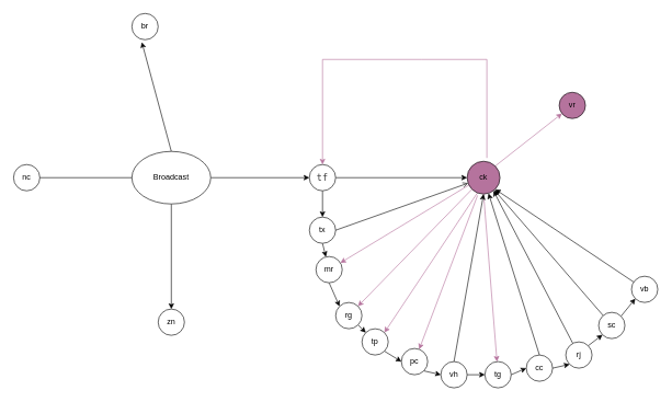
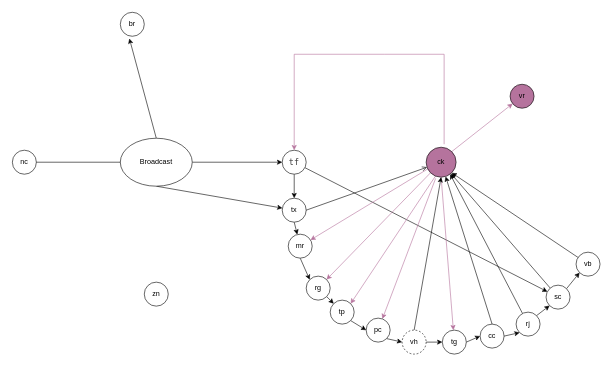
  <mxCell id="0" />
  <mxCell id="1" parent="0" />
- <mxCell id="2" style="rounded=0;orthogonalLoop=1;jettySize=auto;html=1;exitX=0.5;exitY=1;exitDx=0;exitDy=0;entryX=0.5;entryY=0;entryDx=0;entryDy=0;" edge="1" parent="1" source="5" target="10"><mxGeometry relative="1" as="geometry" /></mxCell>
+ <mxCell id="2" style="rounded=0;orthogonalLoop=1;jettySize=auto;html=1;exitX=0.5;exitY=1;exitDx=0;exitDy=0;" edge="1" parent="1" source="5" target="22"><mxGeometry relative="1" as="geometry" /></mxCell>
  <mxCell id="3" style="rounded=0;orthogonalLoop=1;jettySize=auto;html=1;exitX=1;exitY=0.5;exitDx=0;exitDy=0;entryX=0;entryY=0.5;entryDx=0;entryDy=0;" edge="1" parent="1" source="5" target="8"><mxGeometry relative="1" as="geometry" /></mxCell>
  <mxCell id="4" style="rounded=0;orthogonalLoop=1;jettySize=auto;html=1;exitX=0.5;exitY=0;exitDx=0;exitDy=0;entryX=0.379;entryY=1.092;entryDx=0;entryDy=0;entryPerimeter=0;" edge="1" parent="1" source="5" target="9"><mxGeometry relative="1" as="geometry" /></mxCell>
  <mxCell id="5" value="Broadcast" style="ellipse;whiteSpace=wrap;html=1;" vertex="1" parent="1"><mxGeometry x="200" y="230" width="120" height="80" as="geometry" /></mxCell>
- <mxCell id="6" style="rounded=0;orthogonalLoop=1;jettySize=auto;html=1;" edge="1" parent="1" source="8" target="20"><mxGeometry relative="1" as="geometry" /></mxCell>
+ <mxCell id="6" style="rounded=0;orthogonalLoop=1;jettySize=auto;html=1;" edge="1" parent="1" source="8" target="31"><mxGeometry relative="1" as="geometry" /></mxCell>
  <mxCell id="7" style="rounded=0;orthogonalLoop=1;jettySize=auto;html=1;exitX=0.5;exitY=1;exitDx=0;exitDy=0;" edge="1" parent="1" source="8" target="22"><mxGeometry relative="1" as="geometry" /></mxCell>
  <mxCell id="8" value="&lt;div style=&quot;color: rgb(59, 59, 59); background-color: rgb(255, 255, 255); font-family: &amp;quot;Droid Sans Mono&amp;quot;, &amp;quot;monospace&amp;quot;, monospace; font-weight: normal; font-size: 14px; line-height: 19px;&quot;&gt;&lt;div&gt;tf&lt;/div&gt;&lt;/div&gt;" style="ellipse;whiteSpace=wrap;html=1;" vertex="1" parent="1"><mxGeometry x="470" y="250" width="40" height="40" as="geometry" /></mxCell>
  <mxCell id="9" value="br" style="ellipse;whiteSpace=wrap;html=1;" vertex="1" parent="1"><mxGeometry x="200" y="20" width="40" height="40" as="geometry" /></mxCell>
  <mxCell id="10" value="zn" style="ellipse;whiteSpace=wrap;html=1;" vertex="1" parent="1"><mxGeometry x="240" y="470" width="40" height="40" as="geometry" /></mxCell>
  <mxCell id="11" value="nc" style="ellipse;whiteSpace=wrap;html=1;" vertex="1" parent="1"><mxGeometry x="20" y="250" width="40" height="40" as="geometry" /></mxCell>
  <mxCell id="12" style="rounded=0;orthogonalLoop=1;jettySize=auto;html=1;exitX=0;exitY=0.5;exitDx=0;exitDy=0;endArrow=none;" edge="1" parent="1" source="5" target="11"><mxGeometry relative="1" as="geometry" /></mxCell>
  <mxCell id="13" style="rounded=0;orthogonalLoop=1;jettySize=auto;html=1;entryX=0.5;entryY=0;entryDx=0;entryDy=0;strokeColor=#B5739D;" edge="1" parent="1" target="8"><mxGeometry relative="1" as="geometry"><mxPoint x="740" y="240" as="sourcePoint" /><Array as="points"><mxPoint x="740" y="90" /><mxPoint x="640" y="90" /><mxPoint x="490" y="90" /></Array></mxGeometry></mxCell>
  <mxCell id="14" style="edgeStyle=none;rounded=0;orthogonalLoop=1;jettySize=auto;html=1;exitX=1;exitY=0;exitDx=0;exitDy=0;entryX=1;entryY=0;entryDx=0;entryDy=0;strokeColor=#B5739D;" edge="1" parent="1" source="20" target="36"><mxGeometry relative="1" as="geometry" /></mxCell>
  <mxCell id="15" style="edgeStyle=none;rounded=0;orthogonalLoop=1;jettySize=auto;html=1;exitX=1;exitY=0;exitDx=0;exitDy=0;strokeColor=#B5739D;" edge="1" parent="1" source="20" target="37"><mxGeometry relative="1" as="geometry" /></mxCell>
  <mxCell id="16" style="edgeStyle=none;rounded=0;orthogonalLoop=1;jettySize=auto;html=1;exitX=0.317;exitY=1.04;exitDx=0;exitDy=0;strokeColor=#B5739D;exitPerimeter=0;" edge="1" parent="1" source="20" target="39"><mxGeometry relative="1" as="geometry" /></mxCell>
  <mxCell id="17" style="edgeStyle=none;rounded=0;orthogonalLoop=1;jettySize=auto;html=1;exitX=0.5;exitY=1;exitDx=0;exitDy=0;strokeColor=#B5739D;" edge="1" parent="1" source="20" target="41"><mxGeometry relative="1" as="geometry" /></mxCell>
  <mxCell id="18" style="edgeStyle=none;rounded=0;orthogonalLoop=1;jettySize=auto;html=1;exitX=0.083;exitY=0.707;exitDx=0;exitDy=0;strokeColor=#B5739D;exitPerimeter=0;" edge="1" parent="1" source="20" target="43"><mxGeometry relative="1" as="geometry" /></mxCell>
  <mxCell id="19" style="edgeStyle=none;rounded=0;orthogonalLoop=1;jettySize=auto;html=1;exitX=0;exitY=1;exitDx=0;exitDy=0;strokeColor=#B5739D;" edge="1" parent="1" source="20" target="45"><mxGeometry relative="1" as="geometry" /></mxCell>
  <mxCell id="20" value="ck" style="ellipse;whiteSpace=wrap;html=1;fillColor=#B5739D;" vertex="1" parent="1"><mxGeometry x="710" y="245" width="50" height="50" as="geometry" /></mxCell>
  <mxCell id="21" style="edgeStyle=none;rounded=0;orthogonalLoop=1;jettySize=auto;html=1;exitX=0.5;exitY=1;exitDx=0;exitDy=0;" edge="1" parent="1" source="22" target="43"><mxGeometry relative="1" as="geometry" /></mxCell>
  <mxCell id="22" value="tx" style="ellipse;whiteSpace=wrap;html=1;" vertex="1" parent="1"><mxGeometry x="470" y="330" width="40" height="40" as="geometry" /></mxCell>
  <mxCell id="23" style="rounded=0;orthogonalLoop=1;jettySize=auto;html=1;entryX=1;entryY=1;entryDx=0;entryDy=0;" edge="1" parent="1" source="24" target="20"><mxGeometry relative="1" as="geometry" /></mxCell>
  <mxCell id="24" value="vb" style="ellipse;whiteSpace=wrap;html=1;" vertex="1" parent="1"><mxGeometry x="960" y="420" width="40" height="40" as="geometry" /></mxCell>
  <mxCell id="25" style="rounded=0;orthogonalLoop=1;jettySize=auto;html=1;exitX=1;exitY=0.5;exitDx=0;exitDy=0;endArrow=open;" edge="1" parent="1" source="22" target="20"><mxGeometry relative="1" as="geometry" /></mxCell>
  <mxCell id="26" style="rounded=0;orthogonalLoop=1;jettySize=auto;html=1;exitX=0.5;exitY=0;exitDx=0;exitDy=0;" edge="1" parent="1" source="28" target="20"><mxGeometry relative="1" as="geometry" /></mxCell>
  <mxCell id="27" style="edgeStyle=none;rounded=0;orthogonalLoop=1;jettySize=auto;html=1;exitX=1;exitY=0.5;exitDx=0;exitDy=0;entryX=0;entryY=1;entryDx=0;entryDy=0;" edge="1" parent="1" source="28" target="34"><mxGeometry relative="1" as="geometry" /></mxCell>
  <mxCell id="28" value="cc" style="ellipse;whiteSpace=wrap;html=1;" vertex="1" parent="1"><mxGeometry x="800" y="540" width="40" height="40" as="geometry" /></mxCell>
  <mxCell id="29" style="rounded=0;orthogonalLoop=1;jettySize=auto;html=1;" edge="1" parent="1" source="31" target="20"><mxGeometry relative="1" as="geometry" /></mxCell>
  <mxCell id="30" style="edgeStyle=none;rounded=0;orthogonalLoop=1;jettySize=auto;html=1;exitX=1;exitY=0;exitDx=0;exitDy=0;entryX=0;entryY=1;entryDx=0;entryDy=0;" edge="1" parent="1" source="31" target="24"><mxGeometry relative="1" as="geometry" /></mxCell>
  <mxCell id="31" value="&lt;div&gt;sc&lt;/div&gt;" style="ellipse;whiteSpace=wrap;html=1;" vertex="1" parent="1"><mxGeometry x="910" y="475" width="40" height="40" as="geometry" /></mxCell>
  <mxCell id="32" style="rounded=0;orthogonalLoop=1;jettySize=auto;html=1;entryX=0.8;entryY=0.9;entryDx=0;entryDy=0;entryPerimeter=0;" edge="1" parent="1" source="34" target="20"><mxGeometry relative="1" as="geometry" /></mxCell>
  <mxCell id="33" style="edgeStyle=none;rounded=0;orthogonalLoop=1;jettySize=auto;html=1;exitX=1;exitY=0;exitDx=0;exitDy=0;entryX=0;entryY=1;entryDx=0;entryDy=0;" edge="1" parent="1" source="34" target="31"><mxGeometry relative="1" as="geometry" /></mxCell>
  <mxCell id="34" value="rj" style="ellipse;whiteSpace=wrap;html=1;" vertex="1" parent="1"><mxGeometry x="860" y="520" width="40" height="40" as="geometry" /></mxCell>
  <mxCell id="35" style="edgeStyle=none;rounded=0;orthogonalLoop=1;jettySize=auto;html=1;exitX=1;exitY=1;exitDx=0;exitDy=0;entryX=0;entryY=0.5;entryDx=0;entryDy=0;" edge="1" parent="1" source="36" target="39"><mxGeometry relative="1" as="geometry" /></mxCell>
  <mxCell id="36" value="tp" style="ellipse;whiteSpace=wrap;html=1;" vertex="1" parent="1"><mxGeometry x="550" y="500" width="40" height="40" as="geometry" /></mxCell>
  <mxCell id="37" value="&lt;div&gt;vr&lt;/div&gt;" style="ellipse;whiteSpace=wrap;html=1;fillColor=#B5739D;" vertex="1" parent="1"><mxGeometry x="850" y="140" width="40" height="40" as="geometry" /></mxCell>
  <mxCell id="38" style="edgeStyle=none;rounded=0;orthogonalLoop=1;jettySize=auto;html=1;exitX=1;exitY=1;exitDx=0;exitDy=0;entryX=0;entryY=0.5;entryDx=0;entryDy=0;" edge="1" parent="1" source="39" target="48"><mxGeometry relative="1" as="geometry" /></mxCell>
  <mxCell id="39" value="pc" style="ellipse;whiteSpace=wrap;html=1;" vertex="1" parent="1"><mxGeometry x="610" y="530" width="40" height="40" as="geometry" /></mxCell>
  <mxCell id="40" style="edgeStyle=none;rounded=0;orthogonalLoop=1;jettySize=auto;html=1;exitX=1;exitY=0.5;exitDx=0;exitDy=0;entryX=0;entryY=0.5;entryDx=0;entryDy=0;" edge="1" parent="1" source="41" target="28"><mxGeometry relative="1" as="geometry"><mxPoint x="800" y="560" as="targetPoint" /></mxGeometry></mxCell>
  <mxCell id="41" value="tg" style="ellipse;whiteSpace=wrap;html=1;" vertex="1" parent="1"><mxGeometry x="737" y="550" width="40" height="40" as="geometry" /></mxCell>
  <mxCell id="42" style="edgeStyle=none;rounded=0;orthogonalLoop=1;jettySize=auto;html=1;exitX=0.5;exitY=1;exitDx=0;exitDy=0;entryX=0;entryY=0;entryDx=0;entryDy=0;" edge="1" parent="1" source="43" target="45"><mxGeometry relative="1" as="geometry" /></mxCell>
  <mxCell id="43" value="mr" style="ellipse;whiteSpace=wrap;html=1;" vertex="1" parent="1"><mxGeometry x="480" y="390" width="40" height="40" as="geometry" /></mxCell>
  <mxCell id="44" style="edgeStyle=none;rounded=0;orthogonalLoop=1;jettySize=auto;html=1;exitX=1;exitY=1;exitDx=0;exitDy=0;entryX=0;entryY=0;entryDx=0;entryDy=0;" edge="1" parent="1" source="45" target="36"><mxGeometry relative="1" as="geometry" /></mxCell>
  <mxCell id="45" value="rg" style="ellipse;whiteSpace=wrap;html=1;" vertex="1" parent="1"><mxGeometry x="510" y="460" width="40" height="40" as="geometry" /></mxCell>
  <mxCell id="46" style="edgeStyle=none;rounded=0;orthogonalLoop=1;jettySize=auto;html=1;exitX=0.5;exitY=0;exitDx=0;exitDy=0;entryX=0.5;entryY=1;entryDx=0;entryDy=0;" edge="1" parent="1" source="48" target="20"><mxGeometry relative="1" as="geometry" /></mxCell>
  <mxCell id="47" style="edgeStyle=none;rounded=0;orthogonalLoop=1;jettySize=auto;html=1;exitX=1;exitY=0.5;exitDx=0;exitDy=0;entryX=0;entryY=0.5;entryDx=0;entryDy=0;" edge="1" parent="1" source="48" target="41"><mxGeometry relative="1" as="geometry" /></mxCell>
- <mxCell id="48" value="vh" style="ellipse;whiteSpace=wrap;html=1;" vertex="1" parent="1"><mxGeometry x="670" y="550" width="40" height="40" as="geometry" /></mxCell>
+ <mxCell id="48" value="vh" style="ellipse;whiteSpace=wrap;html=1;dashed=1;" vertex="1" parent="1"><mxGeometry x="670" y="550" width="40" height="40" as="geometry" /></mxCell>
